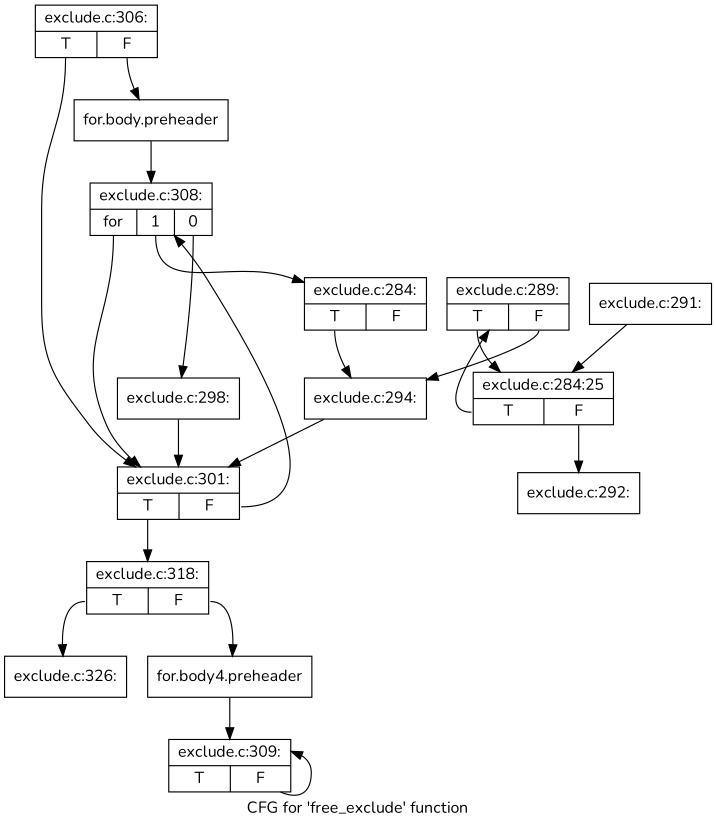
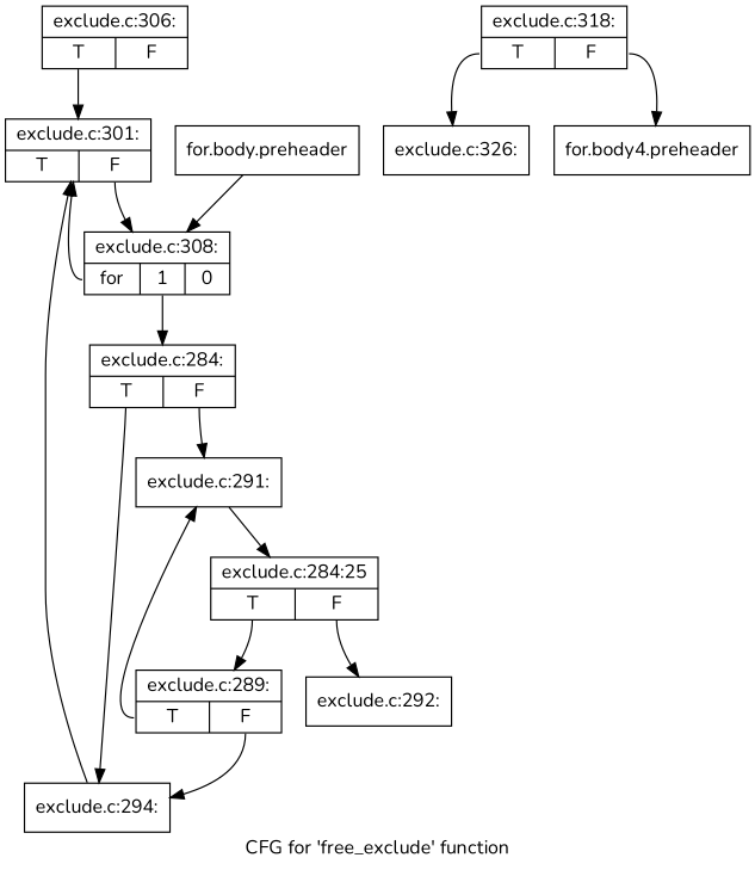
  digraph {
    fontname=Nunito
    label="CFG for 'free_exclude' function"
    node [fontname=Nunito shape=record]
    edge [fontname=Nunito tailport=s0]
    n1 [label="{exclude.c:306:|{<s0>T|<s1>F}}"]
    n2 [label="{for.body.preheader}"]
    n3 [label="{exclude.c:301:|{<s0>T|<s1>F}}"]
    n4 [label="{exclude.c:318:|{<s0>T|<s1>F}}"]
    n5 [label="{exclude.c:326:}"]
    n6 [label="{for.body4.preheader}"]
    n7 [label="{exclude.c:308:|{<s0>for|<s1>1|<s2>0}}"]
-   n8 [label="{exclude.c:309:|{<s0>T|<s1>F}}"]
    n9 [label="{exclude.c:284:|{<s0>T|<s1>F}}"]
-   n10 [label="{exclude.c:298:}"]
    n11 [label="{exclude.c:294:}"]
    n12 [label="{exclude.c:291:}"]
    n13 [label="{exclude.c:284:25|{<s0>T|<s1>F}}"]
    n14 [label="{exclude.c:289:|{<s0>T|<s1>F}}"]
    n15 [label="{exclude.c:292:}"]
-   n1 -> n2 [tailport=s1]
    n1 -> n3
    n2 -> n7
-   n3 -> n4
    n3 -> n7 [tailport=s1]
    n4 -> n5
    n4 -> n6 [tailport=s1]
-   n6 -> n8
    n7 -> n3
    n7 -> n9 [tailport=s1]
-   n7 -> n10 [tailport=s2]
-   n8 -> n8 [tailport=s1]
    n9 -> n11
-   n10 -> n3
+   n9 -> n12 [tailport=s1]
    n11 -> n3
    n12 -> n13
    n13 -> n14
    n13 -> n15 [tailport=s1]
    n14 -> n11 [tailport=s1]
-   n14 -> n13
+   n14 -> n12
  }
